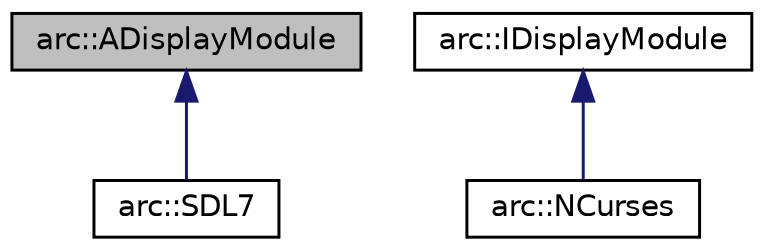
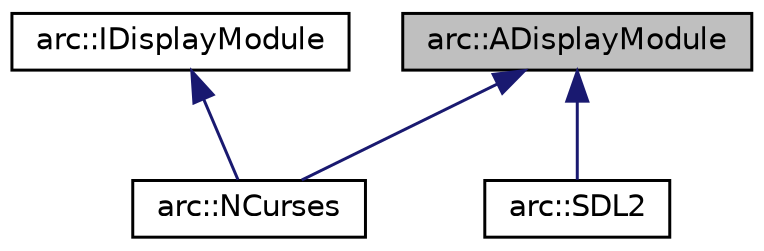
  digraph {
    fontname="DejaVu Sans"
    node [color=black fillcolor=white fontname="DejaVu Sans" fontsize=10 shape=record style=filled]
    edge [color=midnightblue dir=back fontname="DejaVu Sans" fontsize=10 labelfontname=Helvetica labelfontsize=10 style=solid]
    n1 [fillcolor=grey75 fontcolor=black height=0.2 label="arc::ADisplayModule" width=0.4]
    n2 [height=0.2 label="arc::NCurses" width=0.4]
-   n3 [height=0.2 label="arc::SDL7" width=0.4]
+   n3 [height=0.2 label="arc::SDL2" width=0.4]
    n4 [height=0.2 label="arc::IDisplayModule" width=0.4]
+   n1 -> n2
    n1 -> n3
    n4 -> n2
  }
